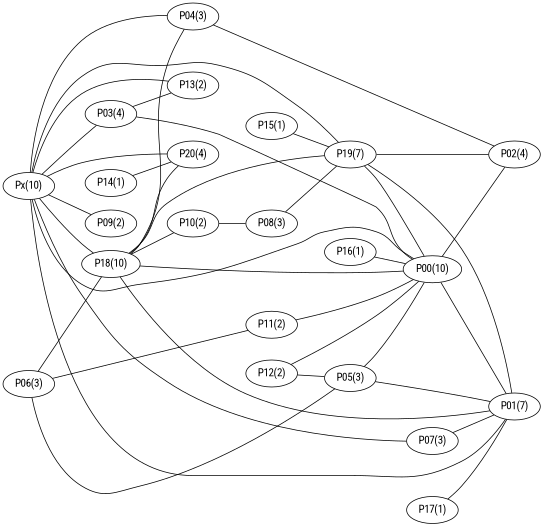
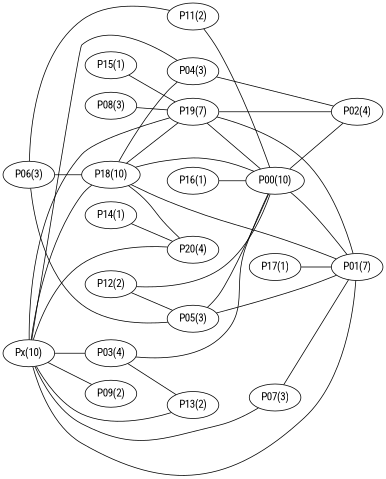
  graph {
    fontname="Roboto Condensed"
    rankdir=LR
    node [fontname="Roboto Condensed"]
    edge [fontname="Roboto Condensed"]
    "Px(10)"
    "P00(10)"
    "P04(3)"
    "P03(4)"
    "P20(4)"
    "P13(2)"
    "P01(7)"
    "P18(10)"
    "P09(2)"
    "P19(7)"
    "P07(3)"
    "P02(4)"
-   "P10(2)"
    "P08(3)"
    "P15(1)"
    "P06(3)"
    "P05(3)"
    "P11(2)"
    "P16(1)"
    "P12(2)"
    "P17(1)"
    "P14(1)"
-   "Px(10)" -- "P00(10)"
    "Px(10)" -- "P04(3)"
    "Px(10)" -- "P03(4)"
    "Px(10)" -- "P20(4)"
    "Px(10)" -- "P13(2)"
    "Px(10)" -- "P01(7)"
    "Px(10)" -- "P18(10)"
    "Px(10)" -- "P09(2)"
    "Px(10)" -- "P19(7)"
    "Px(10)" -- "P07(3)"
    "P00(10)" -- "P01(7)"
    "P00(10)" -- "P02(4)"
    "P04(3)" -- "P02(4)"
    "P03(4)" -- "P00(10)"
    "P03(4)" -- "P13(2)"
    "P18(10)" -- "P00(10)"
    "P18(10)" -- "P04(3)"
    "P18(10)" -- "P20(4)"
    "P18(10)" -- "P01(7)"
    "P18(10)" -- "P19(7)"
-   "P18(10)" -- "P10(2)"
    "P19(7)" -- "P00(10)"
    "P19(7)" -- "P01(7)"
    "P19(7)" -- "P02(4)"
    "P07(3)" -- "P01(7)"
-   "P10(2)" -- "P08(3)"
    "P08(3)" -- "P19(7)"
    "P15(1)" -- "P19(7)"
    "P06(3)" -- "P18(10)"
    "P06(3)" -- "P05(3)"
    "P06(3)" -- "P11(2)"
    "P05(3)" -- "P00(10)"
    "P05(3)" -- "P01(7)"
    "P11(2)" -- "P00(10)"
    "P16(1)" -- "P00(10)"
    "P12(2)" -- "P00(10)"
    "P12(2)" -- "P05(3)"
    "P17(1)" -- "P01(7)"
    "P14(1)" -- "P20(4)"
  }
